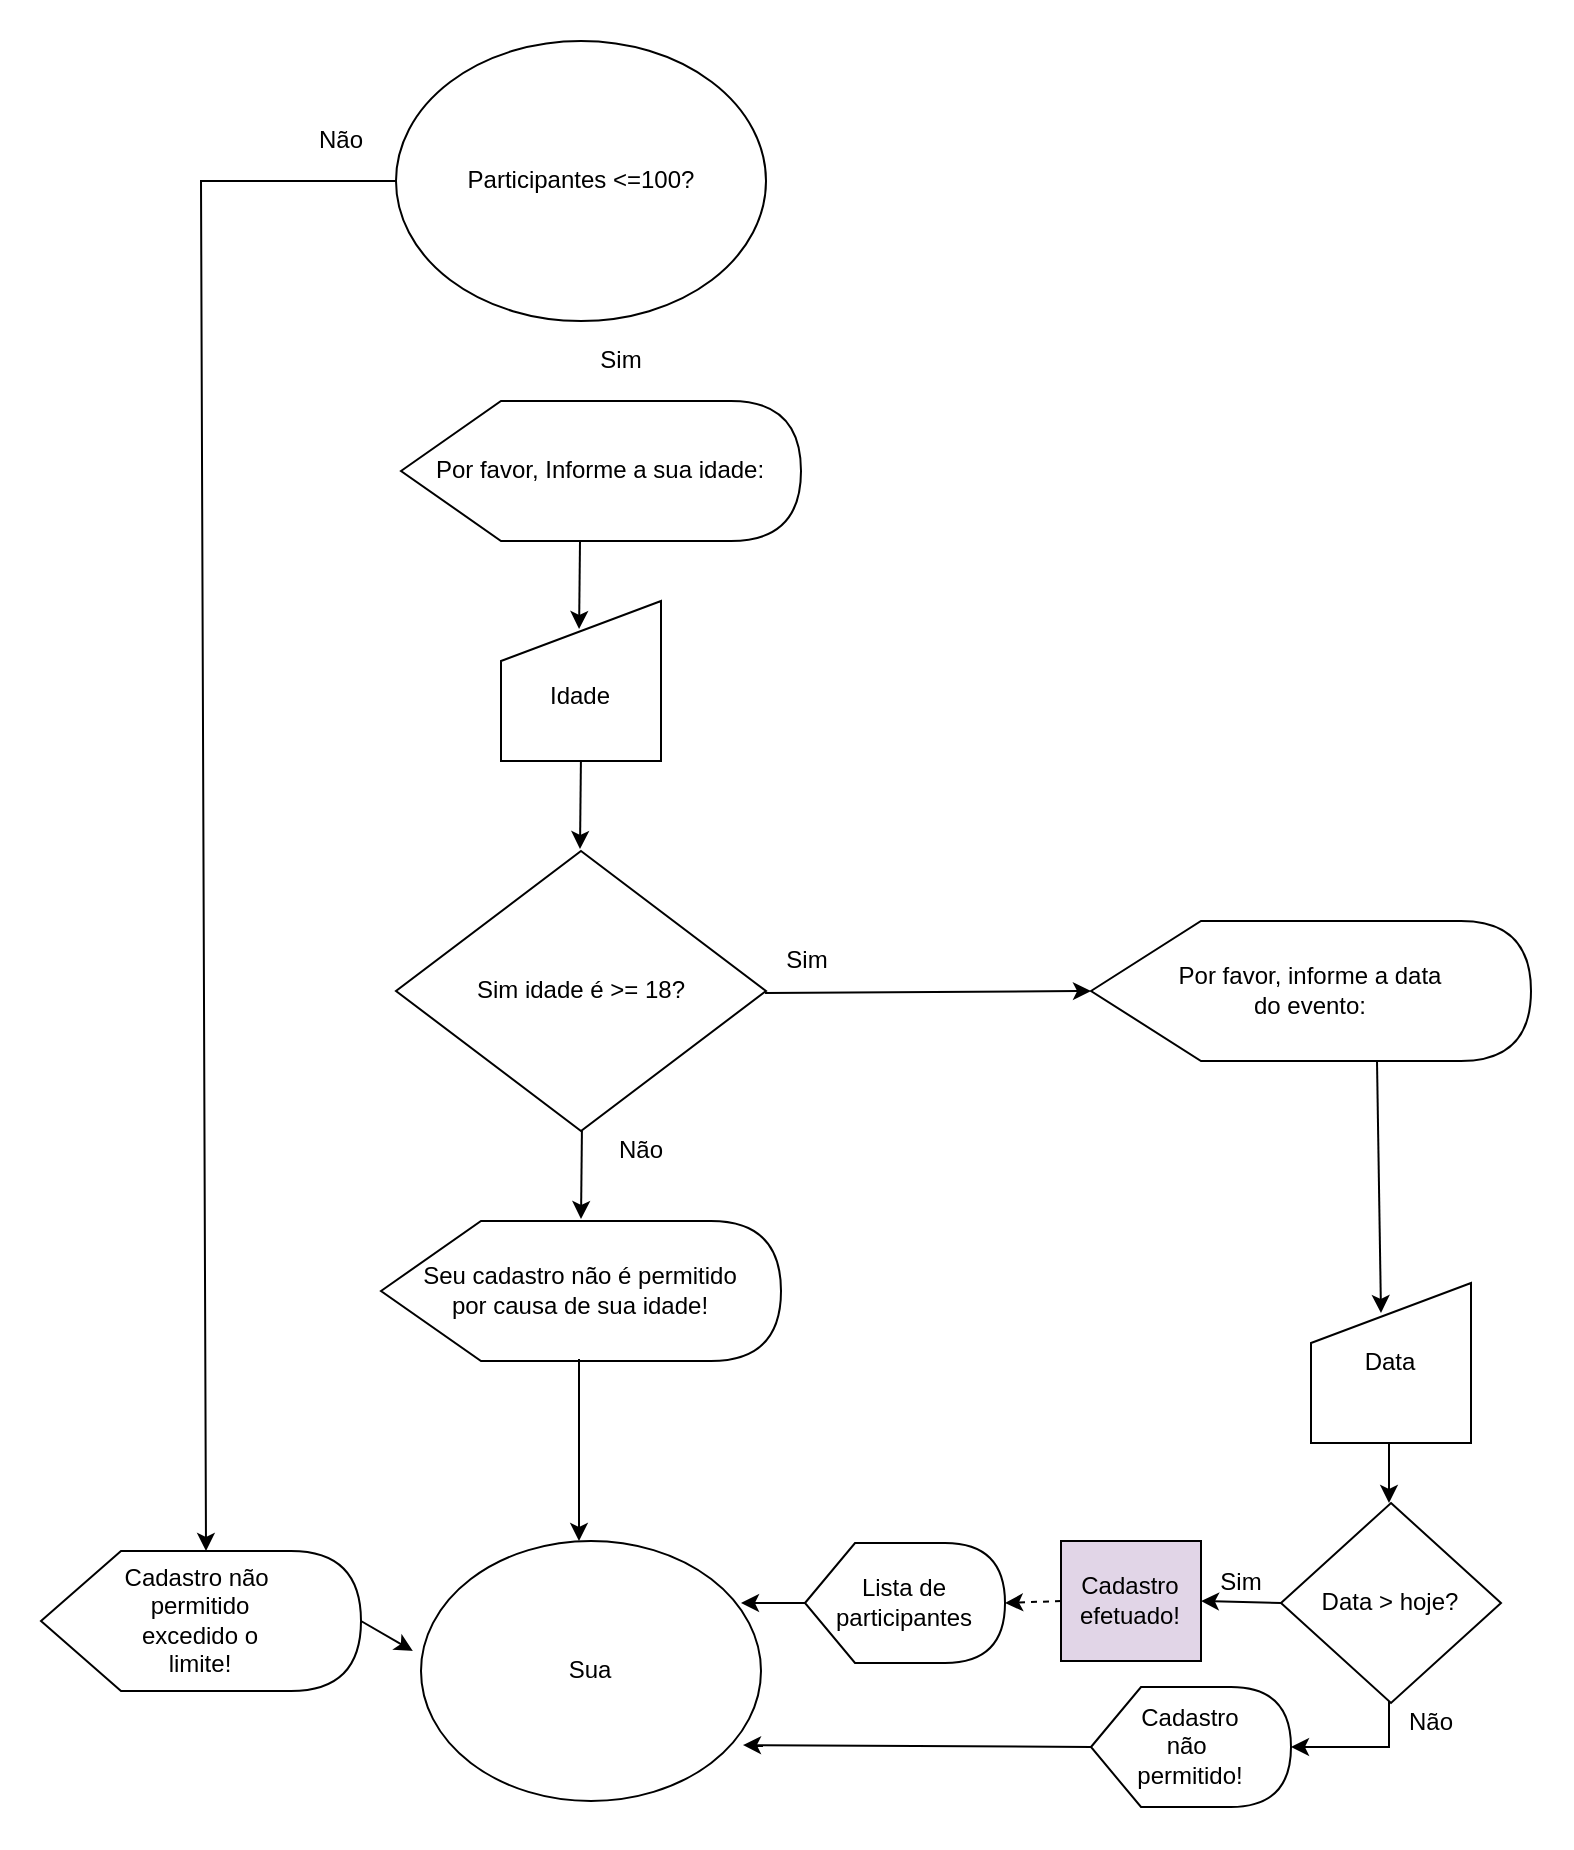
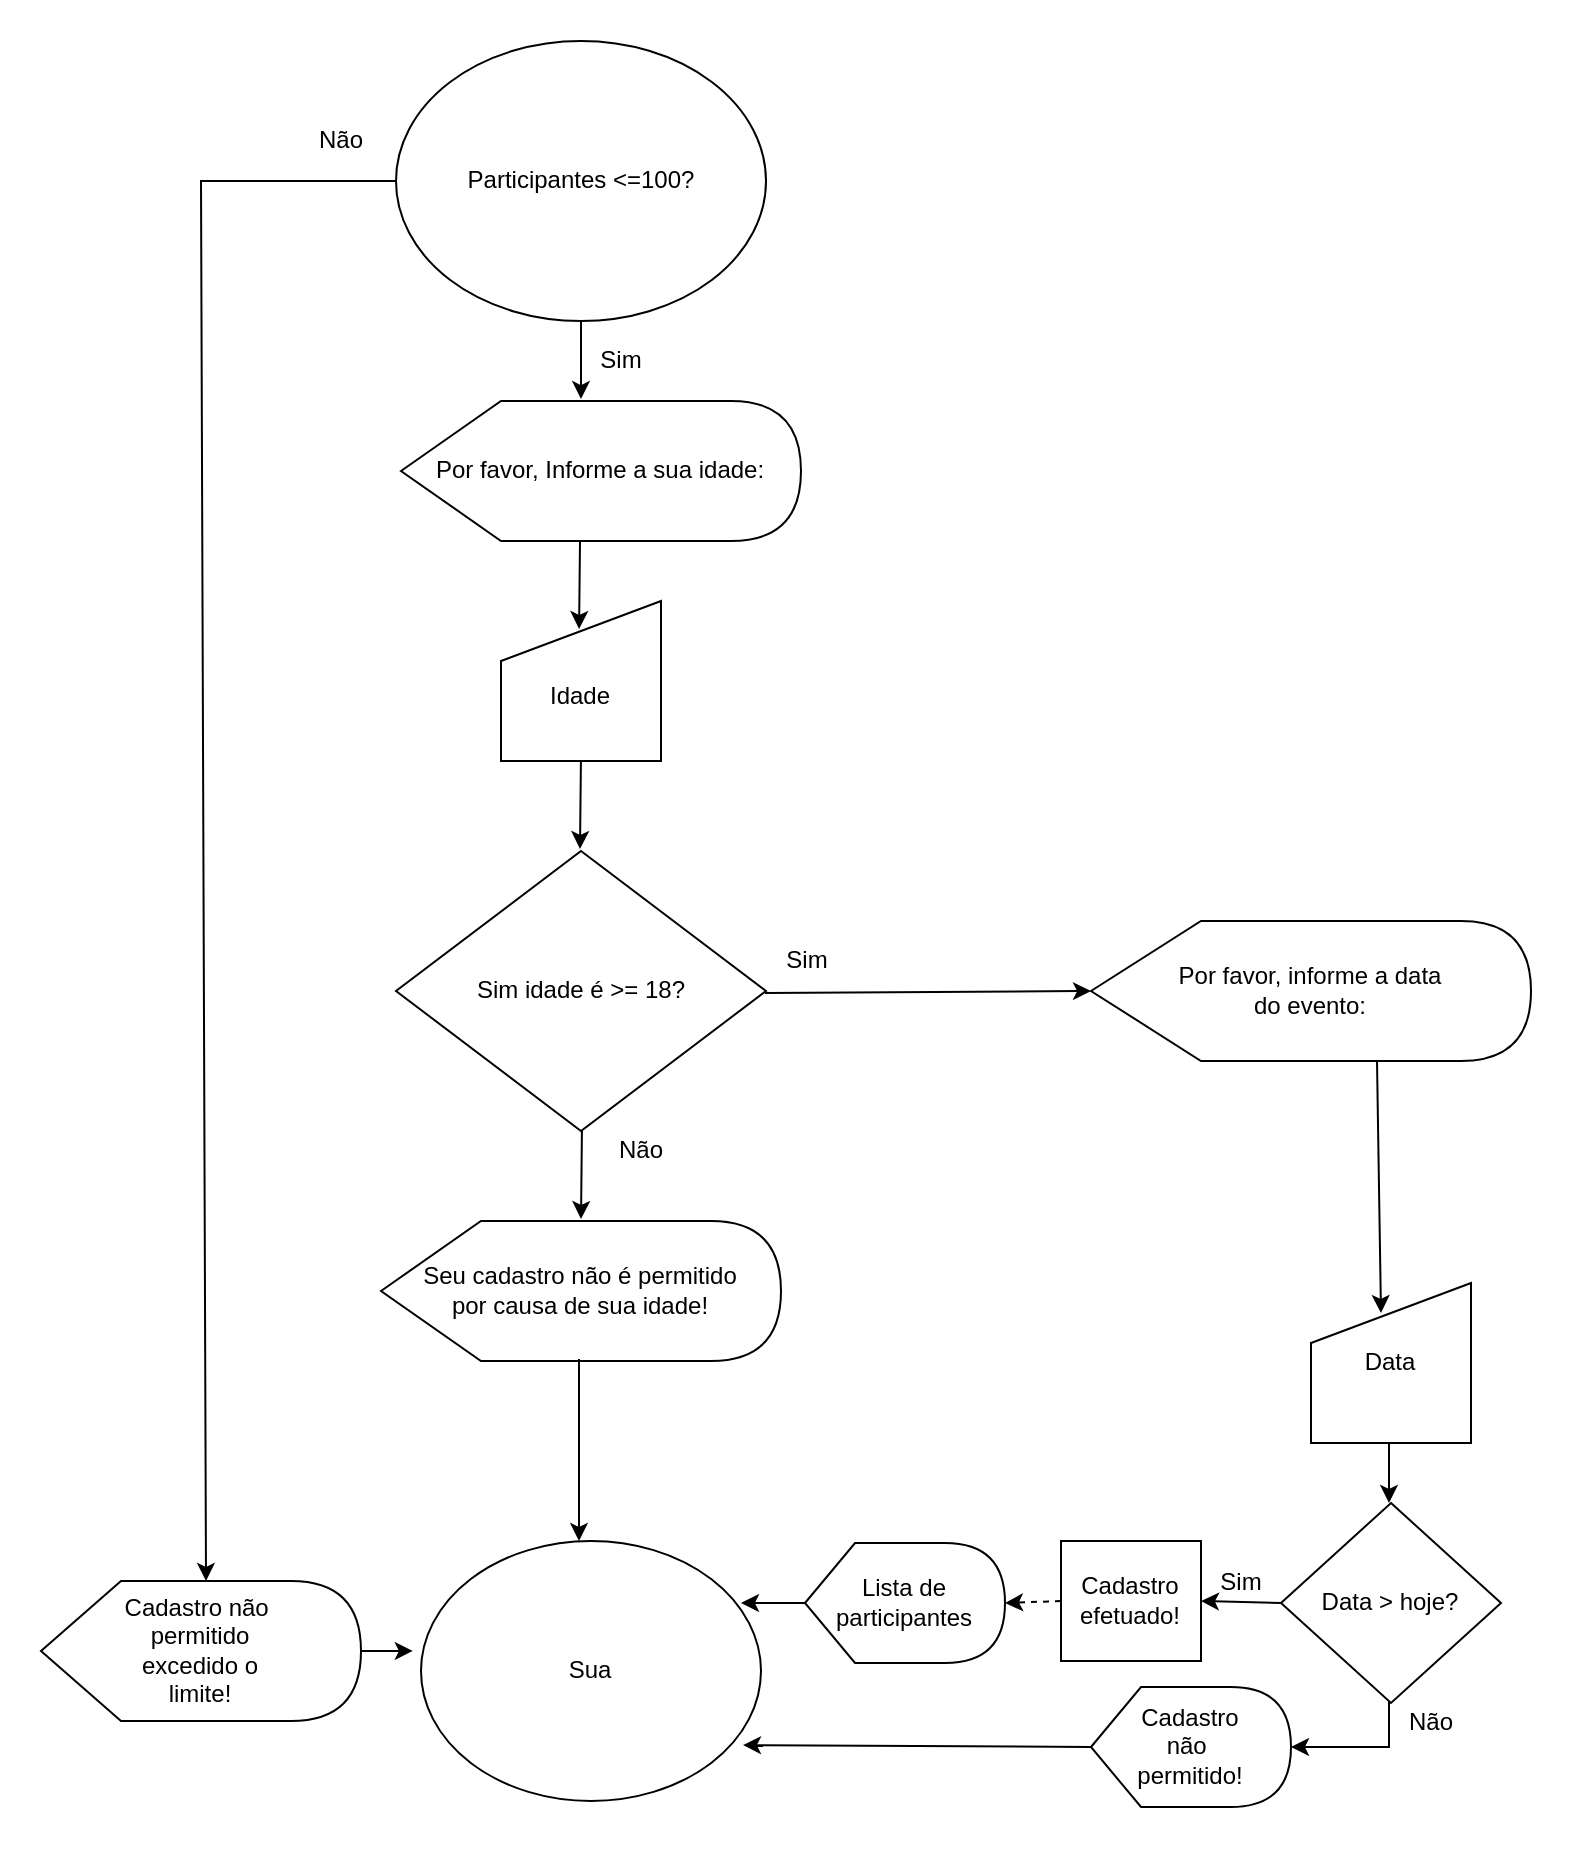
  <mxCell id="0" />
  <mxCell id="1" parent="0" />
  <mxCell id="2" value="&lt;font style=&quot;vertical-align: inherit&quot;&gt;&lt;font style=&quot;vertical-align: inherit&quot;&gt;Participantes &amp;lt;=100?&lt;/font&gt;&lt;/font&gt;" style="ellipse;whiteSpace=wrap;html=1;" parent="1" vertex="1"><mxGeometry x="197.5" y="20" width="185" height="140" as="geometry" /></mxCell>
  <mxCell id="3" value="&lt;font style=&quot;vertical-align: inherit&quot;&gt;&lt;font style=&quot;vertical-align: inherit&quot;&gt;Por favor, Informe a sua idade:&lt;/font&gt;&lt;/font&gt;" style="shape=display;whiteSpace=wrap;html=1;" parent="1" vertex="1"><mxGeometry x="200" y="200" width="200" height="70" as="geometry" /></mxCell>
+ <mxCell id="4" value="" style="endArrow=classic;html=1;rounded=0;exitX=0.5;exitY=1;exitDx=0;exitDy=0;entryX=0.45;entryY=-0.014;entryDx=0;entryDy=0;entryPerimeter=0;" parent="1" source="2" target="3" edge="1"><mxGeometry width="50" height="50" relative="1" as="geometry"><mxPoint x="382.5" y="200" as="sourcePoint" /><mxPoint x="290" y="190" as="targetPoint" /></mxGeometry></mxCell>
  <mxCell id="5" value="&lt;font style=&quot;vertical-align: inherit&quot;&gt;&lt;font style=&quot;vertical-align: inherit&quot;&gt;&lt;br&gt;Idade&lt;br&gt;&lt;/font&gt;&lt;/font&gt;" style="shape=manualInput;whiteSpace=wrap;html=1;" parent="1" vertex="1"><mxGeometry x="250" y="300" width="80" height="80" as="geometry" /></mxCell>
  <mxCell id="6" value="" style="endArrow=classic;html=1;rounded=0;exitX=0.5;exitY=1;exitDx=0;exitDy=0;entryX=0.488;entryY=0.175;entryDx=0;entryDy=0;entryPerimeter=0;" parent="1" target="5" edge="1"><mxGeometry width="50" height="50" relative="1" as="geometry"><mxPoint x="289.5" y="270" as="sourcePoint" /><mxPoint x="289.5" y="309.02" as="targetPoint" /></mxGeometry></mxCell>
  <mxCell id="7" value="Sim idade é &amp;gt;= 18?" style="rhombus;whiteSpace=wrap;html=1;" vertex="1" parent="1"><mxGeometry x="197.5" y="425" width="185" height="140" as="geometry" /></mxCell>
  <mxCell id="8" value="" style="endArrow=classic;html=1;rounded=0;exitX=0.5;exitY=1;exitDx=0;exitDy=0;entryX=0.488;entryY=0.175;entryDx=0;entryDy=0;entryPerimeter=0;" edge="1" parent="1"><mxGeometry width="50" height="50" relative="1" as="geometry"><mxPoint x="289.96" y="380" as="sourcePoint" /><mxPoint x="289.5" y="424" as="targetPoint" /></mxGeometry></mxCell>
  <mxCell id="9" value="Sim" style="text;html=1;resizable=0;autosize=1;align=center;verticalAlign=middle;points=[];fillColor=none;strokeColor=none;rounded=0;" vertex="1" parent="1"><mxGeometry x="382.5" y="470" width="40" height="20" as="geometry" /></mxCell>
  <mxCell id="10" value="Não" style="text;html=1;resizable=0;autosize=1;align=center;verticalAlign=middle;points=[];fillColor=none;strokeColor=none;rounded=0;" vertex="1" parent="1"><mxGeometry x="150" y="60" width="40" height="20" as="geometry" /></mxCell>
  <mxCell id="11" value="Sim" style="text;html=1;resizable=0;autosize=1;align=center;verticalAlign=middle;points=[];fillColor=none;strokeColor=none;rounded=0;" vertex="1" parent="1"><mxGeometry x="290" y="170" width="40" height="20" as="geometry" /></mxCell>
  <mxCell id="12" value="Não" style="text;html=1;resizable=0;autosize=1;align=center;verticalAlign=middle;points=[];fillColor=none;strokeColor=none;rounded=0;" vertex="1" parent="1"><mxGeometry x="300" y="565" width="40" height="20" as="geometry" /></mxCell>
  <mxCell id="13" value="Seu cadastro não é permitido&lt;br&gt;por causa de sua idade!" style="shape=display;whiteSpace=wrap;html=1;" vertex="1" parent="1"><mxGeometry x="190" y="610" width="200" height="70" as="geometry" /></mxCell>
  <mxCell id="14" value="" style="endArrow=classic;html=1;rounded=0;exitX=0.5;exitY=1;exitDx=0;exitDy=0;entryX=0.488;entryY=0.175;entryDx=0;entryDy=0;entryPerimeter=0;" edge="1" parent="1"><mxGeometry width="50" height="50" relative="1" as="geometry"><mxPoint x="290.46" y="565" as="sourcePoint" /><mxPoint x="290" y="609" as="targetPoint" /></mxGeometry></mxCell>
  <mxCell id="15" value="&lt;font style=&quot;vertical-align: inherit&quot;&gt;&lt;font style=&quot;vertical-align: inherit&quot;&gt;Sua&lt;/font&gt;&lt;/font&gt;" style="ellipse;whiteSpace=wrap;html=1;" vertex="1" parent="1"><mxGeometry x="210" y="770" width="170" height="130" as="geometry" /></mxCell>
  <mxCell id="16" value="" style="endArrow=classic;html=1;rounded=0;exitX=0.495;exitY=0.986;exitDx=0;exitDy=0;exitPerimeter=0;" edge="1" parent="1" source="13"><mxGeometry width="50" height="50" relative="1" as="geometry"><mxPoint x="289.46" y="686" as="sourcePoint" /><mxPoint x="289" y="770" as="targetPoint" /></mxGeometry></mxCell>
  <mxCell id="17" value="Por favor, informe a data&lt;br&gt;do evento:" style="shape=display;whiteSpace=wrap;html=1;" vertex="1" parent="1"><mxGeometry x="545" y="460" width="220" height="70" as="geometry" /></mxCell>
  <mxCell id="18" value="" style="endArrow=classic;html=1;rounded=0;exitX=-0.012;exitY=1.3;exitDx=0;exitDy=0;entryX=0;entryY=0.5;entryDx=0;entryDy=0;entryPerimeter=0;exitPerimeter=0;" edge="1" parent="1" source="9" target="17"><mxGeometry width="50" height="50" relative="1" as="geometry"><mxPoint x="410.46" y="490" as="sourcePoint" /><mxPoint x="410" y="534" as="targetPoint" /></mxGeometry></mxCell>
  <mxCell id="19" value="&lt;font style=&quot;vertical-align: inherit&quot;&gt;&lt;font style=&quot;vertical-align: inherit&quot;&gt;Data&lt;br&gt;&lt;/font&gt;&lt;/font&gt;" style="shape=manualInput;whiteSpace=wrap;html=1;" vertex="1" parent="1"><mxGeometry x="655" y="641" width="80" height="80" as="geometry" /></mxCell>
  <mxCell id="20" value="" style="endArrow=classic;html=1;rounded=0;exitX=0.65;exitY=1;exitDx=0;exitDy=0;exitPerimeter=0;" edge="1" parent="1" source="17"><mxGeometry width="50" height="50" relative="1" as="geometry"><mxPoint x="690" y="601" as="sourcePoint" /><mxPoint x="690" y="656" as="targetPoint" /></mxGeometry></mxCell>
  <mxCell id="21" value="Data &amp;gt; hoje?" style="rhombus;whiteSpace=wrap;html=1;" vertex="1" parent="1"><mxGeometry x="640" y="751" width="110" height="100" as="geometry" /></mxCell>
  <mxCell id="22" value="Sim" style="text;html=1;resizable=0;autosize=1;align=center;verticalAlign=middle;points=[];fillColor=none;strokeColor=none;rounded=0;" vertex="1" parent="1"><mxGeometry x="600" y="781" width="40" height="20" as="geometry" /></mxCell>
  <mxCell id="23" value="Não" style="text;html=1;resizable=0;autosize=1;align=center;verticalAlign=middle;points=[];fillColor=none;strokeColor=none;rounded=0;" vertex="1" parent="1"><mxGeometry x="695" y="851" width="40" height="20" as="geometry" /></mxCell>
  <mxCell id="24" value="" style="endArrow=classic;html=1;rounded=0;entryX=1;entryY=0.5;entryDx=0;entryDy=0;entryPerimeter=0;" edge="1" parent="1" target="26"><mxGeometry width="50" height="50" relative="1" as="geometry"><mxPoint x="694" y="850" as="sourcePoint" /><mxPoint x="655" y="873" as="targetPoint" /><Array as="points"><mxPoint x="694" y="873" /></Array></mxGeometry></mxCell>
  <mxCell id="25" value="" style="endArrow=classic;html=1;rounded=0;exitX=0;exitY=0;exitDx=95;exitDy=70;exitPerimeter=0;" edge="1" parent="1"><mxGeometry width="50" height="50" relative="1" as="geometry"><mxPoint x="694" y="721" as="sourcePoint" /><mxPoint x="694" y="751" as="targetPoint" /></mxGeometry></mxCell>
  <mxCell id="26" value="Cadastro&lt;br&gt;não&amp;nbsp;&lt;br&gt;permitido!" style="shape=display;whiteSpace=wrap;html=1;" vertex="1" parent="1"><mxGeometry x="545" y="843" width="100" height="60" as="geometry" /></mxCell>
  <mxCell id="27" value="" style="endArrow=classic;html=1;rounded=0;exitX=0;exitY=0.5;exitDx=0;exitDy=0;exitPerimeter=0;entryX=0.947;entryY=0.785;entryDx=0;entryDy=0;entryPerimeter=0;" edge="1" parent="1" source="26" target="15"><mxGeometry width="50" height="50" relative="1" as="geometry"><mxPoint x="505" y="853" as="sourcePoint" /><mxPoint x="380" y="872" as="targetPoint" /></mxGeometry></mxCell>
  <mxCell id="28" value="" style="endArrow=classic;html=1;rounded=0;exitX=0;exitY=0.5;exitDx=0;exitDy=0;entryX=1;entryY=0.5;entryDx=0;entryDy=0;" edge="1" parent="1" source="21" target="29"><mxGeometry width="50" height="50" relative="1" as="geometry"><mxPoint x="685" y="831" as="sourcePoint" /><mxPoint x="735" y="781" as="targetPoint" /></mxGeometry></mxCell>
- <mxCell id="29" value="Cadastro&lt;br&gt;efetuado!" style="rounded=0;whiteSpace=wrap;html=1;fillColor=#e1d5e7;" vertex="1" parent="1"><mxGeometry x="530" y="770" width="70" height="60" as="geometry" /></mxCell>
+ <mxCell id="29" value="Cadastro&lt;br&gt;efetuado!" style="rounded=0;whiteSpace=wrap;html=1;" vertex="1" parent="1"><mxGeometry x="530" y="770" width="70" height="60" as="geometry" /></mxCell>
  <mxCell id="30" value="Lista de&lt;br&gt;participantes" style="shape=display;whiteSpace=wrap;html=1;" vertex="1" parent="1"><mxGeometry x="402" y="771" width="100" height="60" as="geometry" /></mxCell>
  <mxCell id="31" value="" style="endArrow=classic;html=1;rounded=0;exitX=0;exitY=0.5;exitDx=0;exitDy=0;entryX=1;entryY=0.5;entryDx=0;entryDy=0;entryPerimeter=0;dashed=1;" edge="1" parent="1" source="29" target="30"><mxGeometry width="50" height="50" relative="1" as="geometry"><mxPoint x="650" y="811" as="sourcePoint" /><mxPoint x="613" y="811" as="targetPoint" /></mxGeometry></mxCell>
  <mxCell id="32" value="" style="endArrow=classic;html=1;rounded=0;exitX=0;exitY=0.5;exitDx=0;exitDy=0;exitPerimeter=0;" edge="1" parent="1" source="30"><mxGeometry width="50" height="50" relative="1" as="geometry"><mxPoint x="540" y="810" as="sourcePoint" /><mxPoint x="370" y="801" as="targetPoint" /></mxGeometry></mxCell>
  <mxCell id="33" value="" style="endArrow=classic;html=1;rounded=0;exitX=0;exitY=0.5;exitDx=0;exitDy=0;entryX=0;entryY=0;entryDx=82.5;entryDy=0;entryPerimeter=0;" edge="1" parent="1" source="2" target="34"><mxGeometry width="50" height="50" relative="1" as="geometry"><mxPoint x="130" y="160" as="sourcePoint" /><mxPoint x="100" y="550" as="targetPoint" /><Array as="points"><mxPoint x="100" y="90" /></Array></mxGeometry></mxCell>
- <mxCell id="34" value="Cadastro não&amp;nbsp;&lt;br&gt;permitido&lt;br&gt;excedido o&lt;br&gt;limite!" style="shape=display;whiteSpace=wrap;html=1;" vertex="1" parent="1"><mxGeometry x="20" y="775" width="160" height="70" as="geometry" /></mxCell>
+ <mxCell id="34" value="Cadastro não&amp;nbsp;&lt;br&gt;permitido&lt;br&gt;excedido o&lt;br&gt;limite!" style="shape=display;whiteSpace=wrap;html=1;" vertex="1" parent="1"><mxGeometry x="20" y="790" width="160" height="70" as="geometry" /></mxCell>
  <mxCell id="35" value="" style="endArrow=classic;html=1;rounded=0;exitX=1;exitY=0.5;exitDx=0;exitDy=0;exitPerimeter=0;entryX=-0.024;entryY=0.423;entryDx=0;entryDy=0;entryPerimeter=0;" edge="1" parent="1" source="34" target="15"><mxGeometry width="50" height="50" relative="1" as="geometry"><mxPoint x="380" y="800" as="sourcePoint" /><mxPoint x="430" y="750" as="targetPoint" /></mxGeometry></mxCell>
